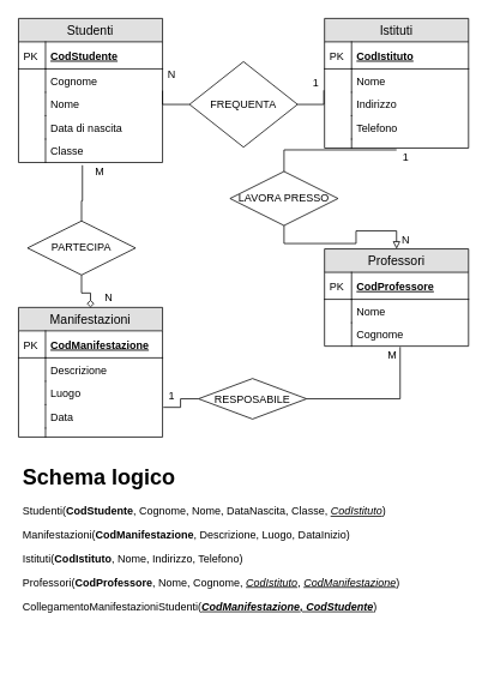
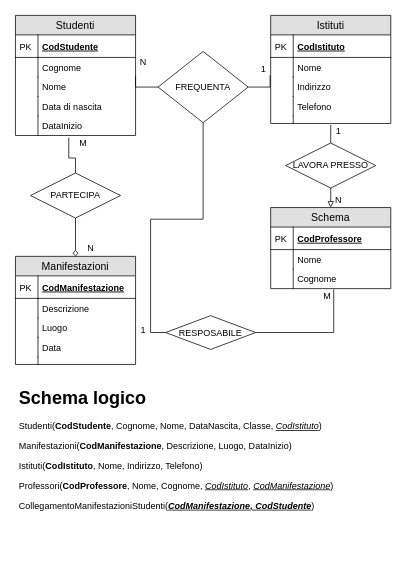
  <mxCell id="0" />
  <mxCell id="1" parent="0" />
  <mxCell id="2" value="Studenti" style="swimlane;fontStyle=0;childLayout=stackLayout;horizontal=1;startSize=26;fillColor=#e0e0e0;horizontalStack=0;resizeParent=1;resizeParentMax=0;resizeLast=0;collapsible=1;marginBottom=0;swimlaneFillColor=#ffffff;align=center;fontSize=14;" vertex="1" parent="1"><mxGeometry x="20" y="20" width="160" height="160" as="geometry" /></mxCell>
  <mxCell id="3" value="CodStudente" style="shape=partialRectangle;top=0;left=0;right=0;bottom=1;align=left;verticalAlign=middle;fillColor=none;spacingLeft=34;spacingRight=4;overflow=hidden;rotatable=0;points=[[0,0.5],[1,0.5]];portConstraint=eastwest;dropTarget=0;fontStyle=5;fontSize=12;" vertex="1" parent="2"><mxGeometry y="26" width="160" height="30" as="geometry" /></mxCell>
  <mxCell id="4" value="PK" style="shape=partialRectangle;top=0;left=0;bottom=0;fillColor=none;align=left;verticalAlign=middle;spacingLeft=4;spacingRight=4;overflow=hidden;rotatable=0;points=[];portConstraint=eastwest;part=1;fontSize=12;" vertex="1" connectable="0" parent="3"><mxGeometry width="30" height="30" as="geometry" /></mxCell>
  <mxCell id="5" value="Cognome" style="shape=partialRectangle;top=0;left=0;right=0;bottom=0;align=left;verticalAlign=top;fillColor=none;spacingLeft=34;spacingRight=4;overflow=hidden;rotatable=0;points=[[0,0.5],[1,0.5]];portConstraint=eastwest;dropTarget=0;fontSize=12;" vertex="1" parent="2"><mxGeometry y="56" width="160" height="26" as="geometry" /></mxCell>
  <mxCell id="6" value="" style="shape=partialRectangle;top=0;left=0;bottom=0;fillColor=none;align=left;verticalAlign=top;spacingLeft=4;spacingRight=4;overflow=hidden;rotatable=0;points=[];portConstraint=eastwest;part=1;fontSize=12;" vertex="1" connectable="0" parent="5"><mxGeometry width="30" height="26" as="geometry" /></mxCell>
  <mxCell id="7" value="Nome" style="shape=partialRectangle;top=0;left=0;right=0;bottom=0;align=left;verticalAlign=top;fillColor=none;spacingLeft=34;spacingRight=4;overflow=hidden;rotatable=0;points=[[0,0.5],[1,0.5]];portConstraint=eastwest;dropTarget=0;fontSize=12;" vertex="1" parent="2"><mxGeometry y="82" width="160" height="26" as="geometry" /></mxCell>
  <mxCell id="8" value="" style="shape=partialRectangle;top=0;left=0;bottom=0;fillColor=none;align=left;verticalAlign=top;spacingLeft=4;spacingRight=4;overflow=hidden;rotatable=0;points=[];portConstraint=eastwest;part=1;fontSize=12;" vertex="1" connectable="0" parent="7"><mxGeometry width="30" height="26" as="geometry" /></mxCell>
  <mxCell id="9" value="Data di nascita" style="shape=partialRectangle;top=0;left=0;right=0;bottom=0;align=left;verticalAlign=top;fillColor=none;spacingLeft=34;spacingRight=4;overflow=hidden;rotatable=0;points=[[0,0.5],[1,0.5]];portConstraint=eastwest;dropTarget=0;fontSize=12;" vertex="1" parent="2"><mxGeometry y="108" width="160" height="26" as="geometry" /></mxCell>
  <mxCell id="10" value="" style="shape=partialRectangle;top=0;left=0;bottom=0;fillColor=none;align=left;verticalAlign=top;spacingLeft=4;spacingRight=4;overflow=hidden;rotatable=0;points=[];portConstraint=eastwest;part=1;fontSize=12;" vertex="1" connectable="0" parent="9"><mxGeometry width="30" height="26" as="geometry" /></mxCell>
- <mxCell id="11" value="Classe&#10;" style="shape=partialRectangle;top=0;left=0;right=0;bottom=0;align=left;verticalAlign=top;fillColor=none;spacingLeft=34;spacingRight=4;overflow=hidden;rotatable=0;points=[[0,0.5],[1,0.5]];portConstraint=eastwest;dropTarget=0;fontSize=12;" vertex="1" parent="2"><mxGeometry y="134" width="160" height="26" as="geometry" /></mxCell>
+ <mxCell id="11" value="DataInizio&#10;" style="shape=partialRectangle;top=0;left=0;right=0;bottom=0;align=left;verticalAlign=top;fillColor=none;spacingLeft=34;spacingRight=4;overflow=hidden;rotatable=0;points=[[0,0.5],[1,0.5]];portConstraint=eastwest;dropTarget=0;fontSize=12;" vertex="1" parent="2"><mxGeometry y="134" width="160" height="26" as="geometry" /></mxCell>
  <mxCell id="12" value="" style="shape=partialRectangle;top=0;left=0;bottom=0;fillColor=none;align=left;verticalAlign=top;spacingLeft=4;spacingRight=4;overflow=hidden;rotatable=0;points=[];portConstraint=eastwest;part=1;fontSize=12;" vertex="1" connectable="0" parent="11"><mxGeometry width="30" height="26" as="geometry" /></mxCell>
  <mxCell id="13" value="Istituti" style="swimlane;fontStyle=0;childLayout=stackLayout;horizontal=1;startSize=26;fillColor=#e0e0e0;horizontalStack=0;resizeParent=1;resizeParentMax=0;resizeLast=0;collapsible=1;marginBottom=0;swimlaneFillColor=#ffffff;align=center;fontSize=14;" vertex="1" parent="1"><mxGeometry x="360" y="20" width="160" height="144" as="geometry" /></mxCell>
  <mxCell id="14" value="CodIstituto" style="shape=partialRectangle;top=0;left=0;right=0;bottom=1;align=left;verticalAlign=middle;fillColor=none;spacingLeft=34;spacingRight=4;overflow=hidden;rotatable=0;points=[[0,0.5],[1,0.5]];portConstraint=eastwest;dropTarget=0;fontStyle=5;fontSize=12;" vertex="1" parent="13"><mxGeometry y="26" width="160" height="30" as="geometry" /></mxCell>
  <mxCell id="15" value="PK" style="shape=partialRectangle;top=0;left=0;bottom=0;fillColor=none;align=left;verticalAlign=middle;spacingLeft=4;spacingRight=4;overflow=hidden;rotatable=0;points=[];portConstraint=eastwest;part=1;fontSize=12;" vertex="1" connectable="0" parent="14"><mxGeometry width="30" height="30" as="geometry" /></mxCell>
  <mxCell id="16" value="Nome" style="shape=partialRectangle;top=0;left=0;right=0;bottom=0;align=left;verticalAlign=top;fillColor=none;spacingLeft=34;spacingRight=4;overflow=hidden;rotatable=0;points=[[0,0.5],[1,0.5]];portConstraint=eastwest;dropTarget=0;fontSize=12;" vertex="1" parent="13"><mxGeometry y="56" width="160" height="26" as="geometry" /></mxCell>
  <mxCell id="17" value="" style="shape=partialRectangle;top=0;left=0;bottom=0;fillColor=none;align=left;verticalAlign=top;spacingLeft=4;spacingRight=4;overflow=hidden;rotatable=0;points=[];portConstraint=eastwest;part=1;fontSize=12;" vertex="1" connectable="0" parent="16"><mxGeometry width="30" height="26" as="geometry" /></mxCell>
  <mxCell id="18" value="Indirizzo" style="shape=partialRectangle;top=0;left=0;right=0;bottom=0;align=left;verticalAlign=top;fillColor=none;spacingLeft=34;spacingRight=4;overflow=hidden;rotatable=0;points=[[0,0.5],[1,0.5]];portConstraint=eastwest;dropTarget=0;fontSize=12;" vertex="1" parent="13"><mxGeometry y="82" width="160" height="26" as="geometry" /></mxCell>
  <mxCell id="19" value="" style="shape=partialRectangle;top=0;left=0;bottom=0;fillColor=none;align=left;verticalAlign=top;spacingLeft=4;spacingRight=4;overflow=hidden;rotatable=0;points=[];portConstraint=eastwest;part=1;fontSize=12;" vertex="1" connectable="0" parent="18"><mxGeometry width="30" height="26" as="geometry" /></mxCell>
  <mxCell id="20" value="Telefono" style="shape=partialRectangle;top=0;left=0;right=0;bottom=0;align=left;verticalAlign=top;fillColor=none;spacingLeft=34;spacingRight=4;overflow=hidden;rotatable=0;points=[[0,0.5],[1,0.5]];portConstraint=eastwest;dropTarget=0;fontSize=12;" vertex="1" parent="13"><mxGeometry y="108" width="160" height="26" as="geometry" /></mxCell>
  <mxCell id="21" value="" style="shape=partialRectangle;top=0;left=0;bottom=0;fillColor=none;align=left;verticalAlign=top;spacingLeft=4;spacingRight=4;overflow=hidden;rotatable=0;points=[];portConstraint=eastwest;part=1;fontSize=12;" vertex="1" connectable="0" parent="20"><mxGeometry width="30" height="26" as="geometry" /></mxCell>
  <mxCell id="22" value="" style="shape=partialRectangle;top=0;left=0;right=0;bottom=0;align=left;verticalAlign=top;fillColor=none;spacingLeft=34;spacingRight=4;overflow=hidden;rotatable=0;points=[[0,0.5],[1,0.5]];portConstraint=eastwest;dropTarget=0;fontSize=12;" vertex="1" parent="13"><mxGeometry y="134" width="160" height="10" as="geometry" /></mxCell>
  <mxCell id="23" value="" style="shape=partialRectangle;top=0;left=0;bottom=0;fillColor=none;align=left;verticalAlign=top;spacingLeft=4;spacingRight=4;overflow=hidden;rotatable=0;points=[];portConstraint=eastwest;part=1;fontSize=12;" vertex="1" connectable="0" parent="22"><mxGeometry width="30" height="10" as="geometry" /></mxCell>
  <mxCell id="24" value="Manifestazioni" style="swimlane;fontStyle=0;childLayout=stackLayout;horizontal=1;startSize=26;fillColor=#e0e0e0;horizontalStack=0;resizeParent=1;resizeParentMax=0;resizeLast=0;collapsible=1;marginBottom=0;swimlaneFillColor=#ffffff;align=center;fontSize=14;" vertex="1" parent="1"><mxGeometry x="20" y="341" width="160" height="144" as="geometry" /></mxCell>
  <mxCell id="25" value="CodManifestazione" style="shape=partialRectangle;top=0;left=0;right=0;bottom=1;align=left;verticalAlign=middle;fillColor=none;spacingLeft=34;spacingRight=4;overflow=hidden;rotatable=0;points=[[0,0.5],[1,0.5]];portConstraint=eastwest;dropTarget=0;fontStyle=5;fontSize=12;" vertex="1" parent="24"><mxGeometry y="26" width="160" height="30" as="geometry" /></mxCell>
  <mxCell id="26" value="PK" style="shape=partialRectangle;top=0;left=0;bottom=0;fillColor=none;align=left;verticalAlign=middle;spacingLeft=4;spacingRight=4;overflow=hidden;rotatable=0;points=[];portConstraint=eastwest;part=1;fontSize=12;" vertex="1" connectable="0" parent="25"><mxGeometry width="30" height="30" as="geometry" /></mxCell>
  <mxCell id="27" value="Descrizione" style="shape=partialRectangle;top=0;left=0;right=0;bottom=0;align=left;verticalAlign=top;fillColor=none;spacingLeft=34;spacingRight=4;overflow=hidden;rotatable=0;points=[[0,0.5],[1,0.5]];portConstraint=eastwest;dropTarget=0;fontSize=12;" vertex="1" parent="24"><mxGeometry y="56" width="160" height="26" as="geometry" /></mxCell>
  <mxCell id="28" value="" style="shape=partialRectangle;top=0;left=0;bottom=0;fillColor=none;align=left;verticalAlign=top;spacingLeft=4;spacingRight=4;overflow=hidden;rotatable=0;points=[];portConstraint=eastwest;part=1;fontSize=12;" vertex="1" connectable="0" parent="27"><mxGeometry width="30" height="26" as="geometry" /></mxCell>
  <mxCell id="29" value="Luogo" style="shape=partialRectangle;top=0;left=0;right=0;bottom=0;align=left;verticalAlign=top;fillColor=none;spacingLeft=34;spacingRight=4;overflow=hidden;rotatable=0;points=[[0,0.5],[1,0.5]];portConstraint=eastwest;dropTarget=0;fontSize=12;" vertex="1" parent="24"><mxGeometry y="82" width="160" height="26" as="geometry" /></mxCell>
  <mxCell id="30" value="" style="shape=partialRectangle;top=0;left=0;bottom=0;fillColor=none;align=left;verticalAlign=top;spacingLeft=4;spacingRight=4;overflow=hidden;rotatable=0;points=[];portConstraint=eastwest;part=1;fontSize=12;" vertex="1" connectable="0" parent="29"><mxGeometry width="30" height="26" as="geometry" /></mxCell>
  <mxCell id="31" value="Data" style="shape=partialRectangle;top=0;left=0;right=0;bottom=0;align=left;verticalAlign=top;fillColor=none;spacingLeft=34;spacingRight=4;overflow=hidden;rotatable=0;points=[[0,0.5],[1,0.5]];portConstraint=eastwest;dropTarget=0;fontSize=12;" vertex="1" parent="24"><mxGeometry y="108" width="160" height="26" as="geometry" /></mxCell>
  <mxCell id="32" value="" style="shape=partialRectangle;top=0;left=0;bottom=0;fillColor=none;align=left;verticalAlign=top;spacingLeft=4;spacingRight=4;overflow=hidden;rotatable=0;points=[];portConstraint=eastwest;part=1;fontSize=12;" vertex="1" connectable="0" parent="31"><mxGeometry width="30" height="26" as="geometry" /></mxCell>
  <mxCell id="33" value="" style="shape=partialRectangle;top=0;left=0;right=0;bottom=0;align=left;verticalAlign=top;fillColor=none;spacingLeft=34;spacingRight=4;overflow=hidden;rotatable=0;points=[[0,0.5],[1,0.5]];portConstraint=eastwest;dropTarget=0;fontSize=12;" vertex="1" parent="24"><mxGeometry y="134" width="160" height="10" as="geometry" /></mxCell>
  <mxCell id="34" value="" style="shape=partialRectangle;top=0;left=0;bottom=0;fillColor=none;align=left;verticalAlign=top;spacingLeft=4;spacingRight=4;overflow=hidden;rotatable=0;points=[];portConstraint=eastwest;part=1;fontSize=12;" vertex="1" connectable="0" parent="33"><mxGeometry width="30" height="10" as="geometry" /></mxCell>
- <mxCell id="35" value="Professori" style="swimlane;fontStyle=0;childLayout=stackLayout;horizontal=1;startSize=26;fillColor=#e0e0e0;horizontalStack=0;resizeParent=1;resizeParentMax=0;resizeLast=0;collapsible=1;marginBottom=0;swimlaneFillColor=#ffffff;align=center;fontSize=14;" vertex="1" parent="1"><mxGeometry x="360" y="276" width="160" height="108" as="geometry" /></mxCell>
+ <mxCell id="35" value="Schema" style="swimlane;fontStyle=0;childLayout=stackLayout;horizontal=1;startSize=26;fillColor=#e0e0e0;horizontalStack=0;resizeParent=1;resizeParentMax=0;resizeLast=0;collapsible=1;marginBottom=0;swimlaneFillColor=#ffffff;align=center;fontSize=14;" vertex="1" parent="1"><mxGeometry x="360" y="276" width="160" height="108" as="geometry" /></mxCell>
  <mxCell id="36" value="CodProfessore" style="shape=partialRectangle;top=0;left=0;right=0;bottom=1;align=left;verticalAlign=middle;fillColor=none;spacingLeft=34;spacingRight=4;overflow=hidden;rotatable=0;points=[[0,0.5],[1,0.5]];portConstraint=eastwest;dropTarget=0;fontStyle=5;fontSize=12;" vertex="1" parent="35"><mxGeometry y="26" width="160" height="30" as="geometry" /></mxCell>
  <mxCell id="37" value="PK" style="shape=partialRectangle;top=0;left=0;bottom=0;fillColor=none;align=left;verticalAlign=middle;spacingLeft=4;spacingRight=4;overflow=hidden;rotatable=0;points=[];portConstraint=eastwest;part=1;fontSize=12;" vertex="1" connectable="0" parent="36"><mxGeometry width="30" height="30" as="geometry" /></mxCell>
  <mxCell id="38" value="Nome" style="shape=partialRectangle;top=0;left=0;right=0;bottom=0;align=left;verticalAlign=top;fillColor=none;spacingLeft=34;spacingRight=4;overflow=hidden;rotatable=0;points=[[0,0.5],[1,0.5]];portConstraint=eastwest;dropTarget=0;fontSize=12;" vertex="1" parent="35"><mxGeometry y="56" width="160" height="26" as="geometry" /></mxCell>
  <mxCell id="39" value="" style="shape=partialRectangle;top=0;left=0;bottom=0;fillColor=none;align=left;verticalAlign=top;spacingLeft=4;spacingRight=4;overflow=hidden;rotatable=0;points=[];portConstraint=eastwest;part=1;fontSize=12;" vertex="1" connectable="0" parent="38"><mxGeometry width="30" height="26" as="geometry" /></mxCell>
  <mxCell id="40" value="Cognome" style="shape=partialRectangle;top=0;left=0;right=0;bottom=0;align=left;verticalAlign=top;fillColor=none;spacingLeft=34;spacingRight=4;overflow=hidden;rotatable=0;points=[[0,0.5],[1,0.5]];portConstraint=eastwest;dropTarget=0;fontSize=12;" vertex="1" parent="35"><mxGeometry y="82" width="160" height="26" as="geometry" /></mxCell>
  <mxCell id="41" value="" style="shape=partialRectangle;top=0;left=0;bottom=0;fillColor=none;align=left;verticalAlign=top;spacingLeft=4;spacingRight=4;overflow=hidden;rotatable=0;points=[];portConstraint=eastwest;part=1;fontSize=12;" vertex="1" connectable="0" parent="40"><mxGeometry width="30" height="26" as="geometry" /></mxCell>
  <mxCell id="42" style="edgeStyle=orthogonalEdgeStyle;rounded=0;orthogonalLoop=1;jettySize=auto;html=1;exitX=0;exitY=0.5;exitDx=0;exitDy=0;entryX=1;entryY=-0.068;entryDx=0;entryDy=0;entryPerimeter=0;endArrow=none;endFill=0;" edge="1" parent="1" source="44" target="7"><mxGeometry relative="1" as="geometry" /></mxCell>
  <mxCell id="43" style="edgeStyle=orthogonalEdgeStyle;rounded=0;orthogonalLoop=1;jettySize=auto;html=1;exitX=1;exitY=0.5;exitDx=0;exitDy=0;entryX=-0.005;entryY=0.914;entryDx=0;entryDy=0;entryPerimeter=0;endArrow=none;endFill=0;" edge="1" parent="1" source="44" target="16"><mxGeometry relative="1" as="geometry" /></mxCell>
  <mxCell id="44" value="FREQUENTA" style="shape=rhombus;perimeter=rhombusPerimeter;whiteSpace=wrap;html=1;align=center;" vertex="1" parent="1"><mxGeometry x="210" y="68" width="120" height="95" as="geometry" /></mxCell>
  <mxCell id="45" value="1" style="text;html=1;align=center;verticalAlign=middle;resizable=0;points=[];autosize=1;" vertex="1" parent="1"><mxGeometry x="340" y="82" width="20" height="20" as="geometry" /></mxCell>
  <mxCell id="46" value="N" style="text;html=1;align=center;verticalAlign=middle;resizable=0;points=[];autosize=1;" vertex="1" parent="1"><mxGeometry x="180" y="72" width="20" height="20" as="geometry" /></mxCell>
  <mxCell id="47" style="edgeStyle=orthogonalEdgeStyle;rounded=0;orthogonalLoop=1;jettySize=auto;html=1;exitX=0.5;exitY=0;exitDx=0;exitDy=0;entryX=-0.133;entryY=0.15;entryDx=0;entryDy=0;entryPerimeter=0;endArrow=none;endFill=0;" edge="1" parent="1" source="49" target="51"><mxGeometry relative="1" as="geometry" /></mxCell>
  <mxCell id="48" style="edgeStyle=orthogonalEdgeStyle;rounded=0;orthogonalLoop=1;jettySize=auto;html=1;exitX=0.5;exitY=1;exitDx=0;exitDy=0;endArrow=diamond;endFill=0;" edge="1" parent="1" source="49" target="24"><mxGeometry relative="1" as="geometry" /></mxCell>
- <mxCell id="49" value="PARTECIPA" style="shape=rhombus;perimeter=rhombusPerimeter;whiteSpace=wrap;html=1;align=center;" vertex="1" parent="1"><mxGeometry x="30" y="245" width="120" height="60" as="geometry" /></mxCell>
+ <mxCell id="49" value="PARTECIPA" style="shape=rhombus;perimeter=rhombusPerimeter;whiteSpace=wrap;html=1;align=center;" vertex="1" parent="1"><mxGeometry x="40" y="230" width="120" height="60" as="geometry" /></mxCell>
  <mxCell id="50" value="N" style="text;html=1;align=center;verticalAlign=middle;resizable=0;points=[];autosize=1;" vertex="1" parent="1"><mxGeometry x="110" y="320" width="20" height="20" as="geometry" /></mxCell>
  <mxCell id="51" value="M" style="text;html=1;align=center;verticalAlign=middle;resizable=0;points=[];autosize=1;" vertex="1" parent="1"><mxGeometry x="95" y="180" width="30" height="20" as="geometry" /></mxCell>
  <mxCell id="52" style="edgeStyle=orthogonalEdgeStyle;rounded=0;orthogonalLoop=1;jettySize=auto;html=1;exitX=0.5;exitY=1;exitDx=0;exitDy=0;entryX=0.5;entryY=0;entryDx=0;entryDy=0;endArrow=block;endFill=0;" edge="1" parent="1" source="54" target="35"><mxGeometry relative="1" as="geometry" /></mxCell>
  <mxCell id="53" style="edgeStyle=orthogonalEdgeStyle;rounded=0;orthogonalLoop=1;jettySize=auto;html=1;exitX=0.5;exitY=0;exitDx=0;exitDy=0;entryX=0.5;entryY=1.2;entryDx=0;entryDy=0;entryPerimeter=0;endArrow=none;endFill=0;" edge="1" parent="1" source="54" target="22"><mxGeometry relative="1" as="geometry" /></mxCell>
- <mxCell id="54" value="LAVORA PRESSO" style="shape=rhombus;perimeter=rhombusPerimeter;whiteSpace=wrap;html=1;align=center;" vertex="1" parent="1"><mxGeometry x="255" y="190" width="120" height="60" as="geometry" /></mxCell>
+ <mxCell id="54" value="LAVORA PRESSO" style="shape=rhombus;perimeter=rhombusPerimeter;whiteSpace=wrap;html=1;align=center;" vertex="1" parent="1"><mxGeometry x="380" y="190" width="120" height="60" as="geometry" /></mxCell>
  <mxCell id="55" style="edgeStyle=orthogonalEdgeStyle;rounded=0;orthogonalLoop=1;jettySize=auto;html=1;exitX=1;exitY=0.5;exitDx=0;exitDy=0;entryX=0.525;entryY=1.038;entryDx=0;entryDy=0;entryPerimeter=0;endArrow=none;endFill=0;" edge="1" parent="1" source="57" target="40"><mxGeometry relative="1" as="geometry" /></mxCell>
- <mxCell id="56" style="edgeStyle=orthogonalEdgeStyle;rounded=0;orthogonalLoop=1;jettySize=auto;html=1;exitX=0;exitY=0.5;exitDx=0;exitDy=0;entryX=1.006;entryY=0.114;entryDx=0;entryDy=0;entryPerimeter=0;endArrow=none;endFill=0;" edge="1" parent="1" source="57" target="31"><mxGeometry relative="1" as="geometry" /></mxCell>
+ <mxCell id="56" style="edgeStyle=orthogonalEdgeStyle;rounded=0;orthogonalLoop=1;jettySize=auto;html=1;exitX=0;exitY=0.5;exitDx=0;exitDy=0;endArrow=none;endFill=0;" edge="1" parent="1" source="57" target="44"><mxGeometry relative="1" as="geometry" /></mxCell>
  <mxCell id="57" value="RESPOSABILE" style="shape=rhombus;perimeter=rhombusPerimeter;whiteSpace=wrap;html=1;align=center;" vertex="1" parent="1"><mxGeometry x="220" y="420" width="120" height="45" as="geometry" /></mxCell>
  <mxCell id="58" value="1" style="text;html=1;align=center;verticalAlign=middle;resizable=0;points=[];autosize=1;" vertex="1" parent="1"><mxGeometry x="440" y="164" width="20" height="20" as="geometry" /></mxCell>
  <mxCell id="59" value="N" style="text;html=1;align=center;verticalAlign=middle;resizable=0;points=[];autosize=1;" vertex="1" parent="1"><mxGeometry x="440" y="256" width="20" height="20" as="geometry" /></mxCell>
  <mxCell id="60" value="1" style="text;html=1;align=center;verticalAlign=middle;resizable=0;points=[];autosize=1;" vertex="1" parent="1"><mxGeometry x="180" y="430" width="20" height="20" as="geometry" /></mxCell>
  <mxCell id="61" value="M" style="text;html=1;align=center;verticalAlign=middle;resizable=0;points=[];autosize=1;" vertex="1" parent="1"><mxGeometry x="420" y="384" width="30" height="20" as="geometry" /></mxCell>
  <mxCell id="62" value="&lt;h1&gt;Schema logico&lt;/h1&gt;&lt;p&gt;Studenti(&lt;b&gt;CodStudente&lt;/b&gt;, Cognome, Nome, DataNascita, Classe, &lt;i&gt;&lt;u&gt;CodIstituto&lt;/u&gt;&lt;/i&gt;)&lt;/p&gt;&lt;p&gt;Manifestazioni(&lt;b&gt;CodManifestazione&lt;/b&gt;, Descrizione, Luogo, DataInizio)&lt;/p&gt;&lt;p&gt;Istituti(&lt;b&gt;CodIstituto&lt;/b&gt;, Nome, Indirizzo, Telefono)&lt;/p&gt;&lt;p&gt;Professori(&lt;b&gt;CodProfessore&lt;/b&gt;, Nome, Cognome, &lt;u style=&quot;font-style: italic&quot;&gt;CodIstituto&lt;/u&gt;, &lt;i&gt;&lt;u&gt;CodManifestazione&lt;/u&gt;&lt;/i&gt;)&lt;/p&gt;&lt;p&gt;CollegamentoManifestazioniStudenti(&lt;b&gt;&lt;i&gt;&lt;u&gt;CodManifestazione, CodStudente&lt;/u&gt;&lt;/i&gt;&lt;/b&gt;)&lt;/p&gt;" style="text;html=1;strokeColor=none;fillColor=none;spacing=5;spacingTop=-20;whiteSpace=wrap;overflow=hidden;rounded=0;" vertex="1" parent="1"><mxGeometry x="20" y="510" width="500" height="230" as="geometry" /></mxCell>
